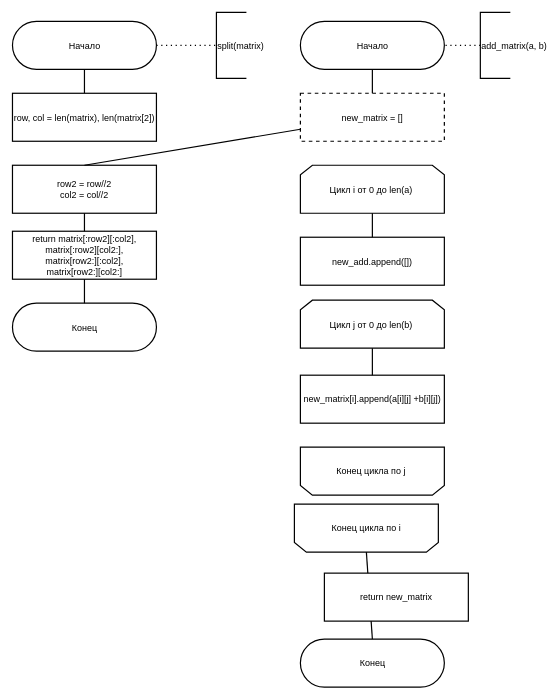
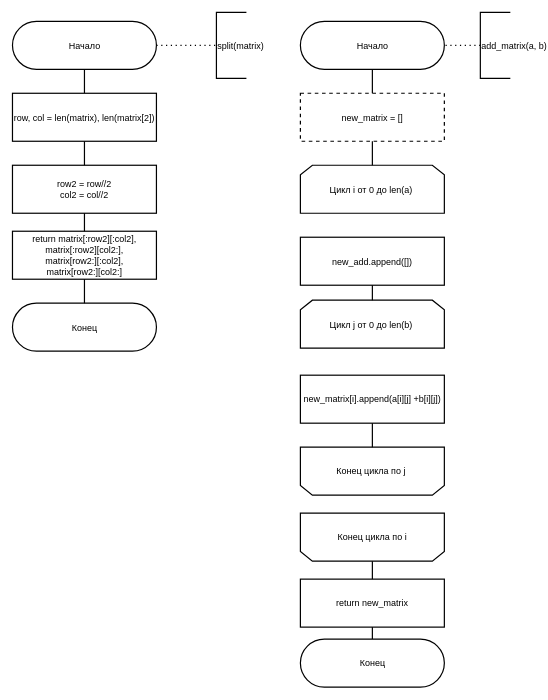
  <mxCell id="0" />
  <mxCell id="1" parent="0" />
  <mxCell id="2" value="&lt;font style=&quot;font-size: 15px;&quot;&gt;Начало&lt;/font&gt;" style="html=1;dashed=0;whitespace=wrap;shape=mxgraph.dfd.start;strokeWidth=2;fontSize=15;" parent="1" vertex="1"><mxGeometry x="20" y="35" width="240" height="80" as="geometry" /></mxCell>
  <mxCell id="3" value="split(matrix)&lt;div style=&quot;font-size: 15px;&quot;&gt;&lt;/div&gt;" style="strokeWidth=2;html=1;shape=mxgraph.flowchart.annotation_1;align=left;pointerEvents=1;fontSize=15;" parent="1" vertex="1"><mxGeometry x="360" y="20" width="50" height="110" as="geometry" /></mxCell>
  <mxCell id="4" value="" style="endArrow=none;dashed=1;html=1;dashPattern=1 3;strokeWidth=2;rounded=0;fontSize=15;exitX=1;exitY=0.5;exitDx=0;exitDy=0;exitPerimeter=0;entryX=0;entryY=0.5;entryDx=0;entryDy=0;entryPerimeter=0;" parent="1" source="2" target="3" edge="1"><mxGeometry width="50" height="50" relative="1" as="geometry"><mxPoint x="320" y="265" as="sourcePoint" /><mxPoint x="370" y="215" as="targetPoint" /></mxGeometry></mxCell>
  <mxCell id="5" value="" style="endArrow=none;html=1;rounded=0;strokeWidth=2;fontSize=15;exitX=0.5;exitY=0.5;exitDx=0;exitDy=40;exitPerimeter=0;entryX=0.5;entryY=0;entryDx=0;entryDy=0;" parent="1" source="2" edge="1"><mxGeometry width="50" height="50" relative="1" as="geometry"><mxPoint x="320" y="135" as="sourcePoint" /><mxPoint x="140" y="155" as="targetPoint" /></mxGeometry></mxCell>
  <mxCell id="6" value="&lt;font style=&quot;font-size: 15px;&quot;&gt;row, col = len(matrix), len(matrix[2])&lt;br style=&quot;font-size: 15px;&quot;&gt;&lt;/font&gt;" style="rounded=0;whiteSpace=wrap;html=1;strokeWidth=2;fontSize=15;" parent="1" vertex="1"><mxGeometry x="20" y="155" width="240" height="80" as="geometry" /></mxCell>
  <mxCell id="7" value="&lt;font style=&quot;font-size: 15px;&quot;&gt;row2 = row//2&lt;br&gt;col2 = col//2&lt;br style=&quot;font-size: 15px;&quot;&gt;&lt;/font&gt;" style="rounded=0;whiteSpace=wrap;html=1;strokeWidth=2;fontSize=15;" parent="1" vertex="1"><mxGeometry x="20" y="275" width="240" height="80" as="geometry" /></mxCell>
  <mxCell id="8" value="&lt;font style=&quot;font-size: 15px;&quot;&gt;return matrix[:row2][:col2],&lt;br&gt;matrix[:row2][col2:],&lt;br&gt;matrix[row2:][:col2],&lt;br&gt;matrix[row2:][col2:]&lt;br style=&quot;font-size: 15px;&quot;&gt;&lt;/font&gt;" style="rounded=0;whiteSpace=wrap;html=1;strokeWidth=2;fontSize=15;" parent="1" vertex="1"><mxGeometry x="20" y="385" width="240" height="80" as="geometry" /></mxCell>
  <mxCell id="9" value="Конец" style="html=1;dashed=0;whitespace=wrap;shape=mxgraph.dfd.start;strokeWidth=2;fontSize=15;" parent="1" vertex="1"><mxGeometry x="20" y="505" width="240" height="80" as="geometry" /></mxCell>
- <mxCell id="10" value="" style="endArrow=none;html=1;rounded=0;strokeWidth=2;fontSize=15;exitX=0.5;exitY=0;exitDx=0;exitDy=0;" parent="1" source="7" target="16" edge="1"><mxGeometry width="50" height="50" relative="1" as="geometry"><mxPoint x="320" y="315" as="sourcePoint" /><mxPoint x="370" y="265" as="targetPoint" /></mxGeometry></mxCell>
+ <mxCell id="10" value="" style="endArrow=none;html=1;rounded=0;strokeWidth=2;fontSize=15;entryX=0.5;entryY=1;entryDx=0;entryDy=0;exitX=0.5;exitY=0;exitDx=0;exitDy=0;" parent="1" source="7" target="6" edge="1"><mxGeometry width="50" height="50" relative="1" as="geometry"><mxPoint x="320" y="315" as="sourcePoint" /><mxPoint x="370" y="265" as="targetPoint" /></mxGeometry></mxCell>
  <mxCell id="11" value="" style="endArrow=none;html=1;rounded=0;strokeWidth=2;fontSize=15;exitX=0.5;exitY=1;exitDx=0;exitDy=0;entryX=0.5;entryY=0;entryDx=0;entryDy=0;" parent="1" source="7" target="8" edge="1"><mxGeometry width="50" height="50" relative="1" as="geometry"><mxPoint x="320" y="315" as="sourcePoint" /><mxPoint x="370" y="265" as="targetPoint" /></mxGeometry></mxCell>
  <mxCell id="12" value="" style="endArrow=none;html=1;rounded=0;strokeWidth=2;fontSize=15;exitX=0.5;exitY=1;exitDx=0;exitDy=0;entryX=0.5;entryY=0.5;entryDx=0;entryDy=-40;entryPerimeter=0;" parent="1" source="8" target="9" edge="1"><mxGeometry width="50" height="50" relative="1" as="geometry"><mxPoint x="320" y="315" as="sourcePoint" /><mxPoint x="370" y="265" as="targetPoint" /></mxGeometry></mxCell>
  <mxCell id="13" value="&lt;font style=&quot;font-size: 15px;&quot;&gt;Начало&lt;/font&gt;" style="html=1;dashed=0;whitespace=wrap;shape=mxgraph.dfd.start;strokeWidth=2;fontSize=15;" parent="1" vertex="1"><mxGeometry x="500" y="35" width="240" height="80" as="geometry" /></mxCell>
  <mxCell id="14" value="&lt;font style=&quot;font-size: 15px;&quot;&gt;new_add.append([])&lt;br style=&quot;font-size: 15px;&quot;&gt;&lt;/font&gt;" style="rounded=0;whiteSpace=wrap;html=1;strokeWidth=2;fontSize=15;" parent="1" vertex="1"><mxGeometry x="500" y="395" width="240" height="80" as="geometry" /></mxCell>
  <mxCell id="15" value="Цикл i от 0 до len(a)&amp;nbsp;" style="shape=loopLimit;whiteSpace=wrap;html=1;strokeWidth=2;fontSize=15;" parent="1" vertex="1"><mxGeometry x="500" y="275" width="240" height="80" as="geometry" /></mxCell>
  <mxCell id="16" value="&lt;font style=&quot;font-size: 15px;&quot;&gt;new_matrix = []&lt;br style=&quot;font-size: 15px;&quot;&gt;&lt;/font&gt;" style="rounded=0;whiteSpace=wrap;html=1;strokeWidth=2;fontSize=15;dashed=1;" parent="1" vertex="1"><mxGeometry x="500" y="155" width="240" height="80" as="geometry" /></mxCell>
  <mxCell id="17" value="&lt;font style=&quot;font-size: 15px;&quot;&gt;new_matrix[i].append(a[i][j] +b[i][j])&lt;br style=&quot;font-size: 15px;&quot;&gt;&lt;/font&gt;" style="rounded=0;whiteSpace=wrap;html=1;strokeWidth=2;fontSize=15;" parent="1" vertex="1"><mxGeometry x="500" y="625" width="240" height="80" as="geometry" /></mxCell>
  <mxCell id="18" value="Конец" style="html=1;dashed=0;whitespace=wrap;shape=mxgraph.dfd.start;strokeWidth=2;fontSize=15;" parent="1" vertex="1"><mxGeometry x="500" y="1065" width="240" height="80" as="geometry" /></mxCell>
  <mxCell id="19" value="add_matrix(a, b)&lt;div style=&quot;font-size: 15px;&quot;&gt;&lt;/div&gt;" style="strokeWidth=2;html=1;shape=mxgraph.flowchart.annotation_1;align=left;pointerEvents=1;fontSize=15;" parent="1" vertex="1"><mxGeometry x="800" y="20" width="50" height="110" as="geometry" /></mxCell>
  <mxCell id="20" value="" style="endArrow=none;dashed=1;html=1;dashPattern=1 3;strokeWidth=2;rounded=0;fontSize=15;entryX=1;entryY=0.5;entryDx=0;entryDy=0;entryPerimeter=0;exitX=0;exitY=0.5;exitDx=0;exitDy=0;exitPerimeter=0;" parent="1" source="19" target="13" edge="1"><mxGeometry width="50" height="50" relative="1" as="geometry"><mxPoint x="320" y="285" as="sourcePoint" /><mxPoint x="370" y="235" as="targetPoint" /></mxGeometry></mxCell>
  <mxCell id="21" value="Цикл j от 0 до len(b)&amp;nbsp;" style="shape=loopLimit;whiteSpace=wrap;html=1;strokeWidth=2;fontSize=15;" parent="1" vertex="1"><mxGeometry x="500" y="500" width="240" height="80" as="geometry" /></mxCell>
  <mxCell id="22" value="Конец цикла по j&amp;nbsp;" style="shape=loopLimit;whiteSpace=wrap;html=1;strokeWidth=2;fontSize=15;direction=west;" parent="1" vertex="1"><mxGeometry x="500" y="745" width="240" height="80" as="geometry" /></mxCell>
- <mxCell id="23" value="Конец цикла по i" style="shape=loopLimit;whiteSpace=wrap;html=1;strokeWidth=2;fontSize=15;direction=west;" parent="1" vertex="1"><mxGeometry x="490" y="840" width="240" height="80" as="geometry" /></mxCell>
- <mxCell id="24" value="" style="endArrow=none;html=1;rounded=0;strokeWidth=2;fontSize=15;exitX=0.5;exitY=1;exitDx=0;exitDy=0;entryX=0.5;entryY=0;entryDx=0;entryDy=0;" parent="1" source="21" target="17" edge="1"><mxGeometry width="50" height="50" relative="1" as="geometry"><mxPoint x="320" y="435" as="sourcePoint" /><mxPoint x="370" y="385" as="targetPoint" /></mxGeometry></mxCell>
- <mxCell id="26" value="" style="endArrow=none;html=1;rounded=0;strokeWidth=2;fontSize=15;entryX=0.5;entryY=1;entryDx=0;entryDy=0;exitX=0.5;exitY=0;exitDx=0;exitDy=0;" parent="1" source="14" target="15" edge="1"><mxGeometry width="50" height="50" relative="1" as="geometry"><mxPoint x="320" y="435" as="sourcePoint" /><mxPoint x="370" y="385" as="targetPoint" /></mxGeometry></mxCell>
+ <mxCell id="23" value="Конец цикла по i" style="shape=loopLimit;whiteSpace=wrap;html=1;strokeWidth=2;fontSize=15;direction=west;" parent="1" vertex="1"><mxGeometry x="500" y="855" width="240" height="80" as="geometry" /></mxCell>
+ <mxCell id="25" value="" style="endArrow=none;html=1;rounded=0;strokeWidth=2;fontSize=15;entryX=0.5;entryY=1;entryDx=0;entryDy=0;exitX=0.5;exitY=0;exitDx=0;exitDy=0;" parent="1" source="21" target="14" edge="1"><mxGeometry width="50" height="50" relative="1" as="geometry"><mxPoint x="320" y="435" as="sourcePoint" /><mxPoint x="370" y="385" as="targetPoint" /></mxGeometry></mxCell>
+ <mxCell id="27" value="" style="endArrow=none;html=1;rounded=0;strokeWidth=2;fontSize=15;entryX=0.5;entryY=1;entryDx=0;entryDy=0;exitX=0.5;exitY=0;exitDx=0;exitDy=0;" parent="1" source="15" target="16" edge="1"><mxGeometry width="50" height="50" relative="1" as="geometry"><mxPoint x="320" y="435" as="sourcePoint" /><mxPoint x="370" y="385" as="targetPoint" /></mxGeometry></mxCell>
  <mxCell id="28" value="" style="endArrow=none;html=1;rounded=0;strokeWidth=2;fontSize=15;entryX=0.5;entryY=0.5;entryDx=0;entryDy=40;entryPerimeter=0;exitX=0.5;exitY=0;exitDx=0;exitDy=0;" parent="1" source="16" target="13" edge="1"><mxGeometry width="50" height="50" relative="1" as="geometry"><mxPoint x="320" y="435" as="sourcePoint" /><mxPoint x="370" y="385" as="targetPoint" /></mxGeometry></mxCell>
+ <mxCell id="29" value="" style="endArrow=none;html=1;rounded=0;strokeWidth=2;fontSize=15;entryX=0.5;entryY=1;entryDx=0;entryDy=0;exitX=0.5;exitY=1;exitDx=0;exitDy=0;" parent="1" source="22" target="17" edge="1"><mxGeometry width="50" height="50" relative="1" as="geometry"><mxPoint x="320" y="435" as="sourcePoint" /><mxPoint x="370" y="385" as="targetPoint" /></mxGeometry></mxCell>
  <mxCell id="30" value="" style="endArrow=none;html=1;rounded=0;strokeWidth=2;fontSize=15;exitX=0.5;exitY=0.5;exitDx=0;exitDy=-40;exitPerimeter=0;entryX=0.5;entryY=0;entryDx=0;entryDy=0;" parent="1" source="18" target="23" edge="1"><mxGeometry width="50" height="50" relative="1" as="geometry"><mxPoint x="320" y="795" as="sourcePoint" /><mxPoint x="370" y="745" as="targetPoint" /></mxGeometry></mxCell>
- <mxCell id="31" value="&lt;font style=&quot;font-size: 15px;&quot;&gt;return new_matrix&lt;br style=&quot;font-size: 15px;&quot;&gt;&lt;/font&gt;" style="rounded=0;whiteSpace=wrap;html=1;strokeWidth=2;fontSize=15;" parent="1" vertex="1"><mxGeometry x="540" y="955" width="240" height="80" as="geometry" /></mxCell>
+ <mxCell id="31" value="&lt;font style=&quot;font-size: 15px;&quot;&gt;return new_matrix&lt;br style=&quot;font-size: 15px;&quot;&gt;&lt;/font&gt;" style="rounded=0;whiteSpace=wrap;html=1;strokeWidth=2;fontSize=15;" parent="1" vertex="1"><mxGeometry x="500" y="965" width="240" height="80" as="geometry" /></mxCell>
